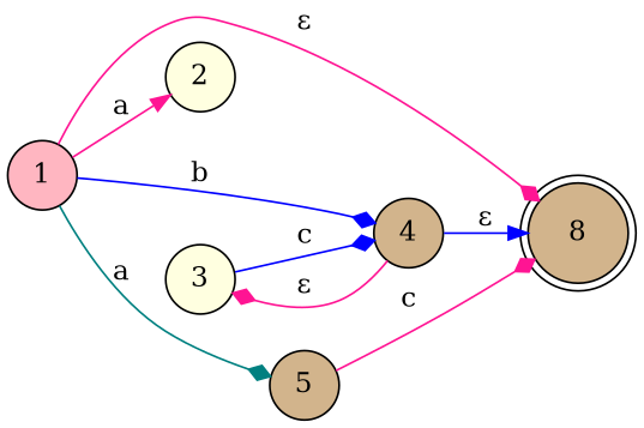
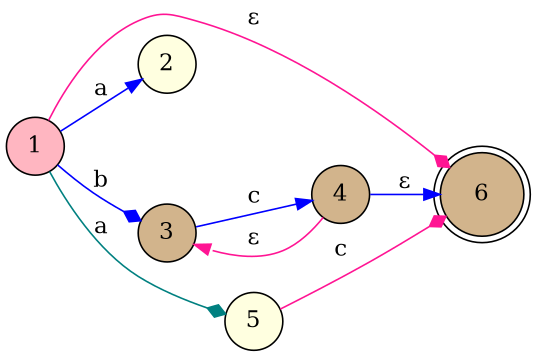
  digraph {
    fontname="DejaVu Serif"
    rankdir=LR
    node [fillcolor=tan fontname="DejaVu Serif" shape=circle style=filled]
    edge [arrowhead=diamond color=deeppink fontname="DejaVu Serif"]
-   6 [shape=doublecircle label=8]
+   6 [shape=doublecircle]
    1 [fillcolor=lightpink]
    2 [fillcolor=lightyellow]
-   3 [fillcolor=lightyellow]
-   5
+   3
+   5 [fillcolor=lightyellow]
    4
    1 -> 6 [label="ε"]
-   1 -> 2 [arrowhead=normal label=a]
-   1 -> 4 [color=blue label=b]
+   1 -> 2 [arrowhead=normal color=blue label=a]
+   1 -> 3 [color=blue label=b]
    1 -> 5 [color=teal label=a]
-   3 -> 4 [color=blue label=c]
+   3 -> 4 [arrowhead=normal color=blue label=c]
    5 -> 6 [label=c]
    4 -> 6 [arrowhead=normal color=blue label="ε"]
-   4 -> 3 [label="ε"]
+   4 -> 3 [arrowhead=normal label="ε"]
  }
